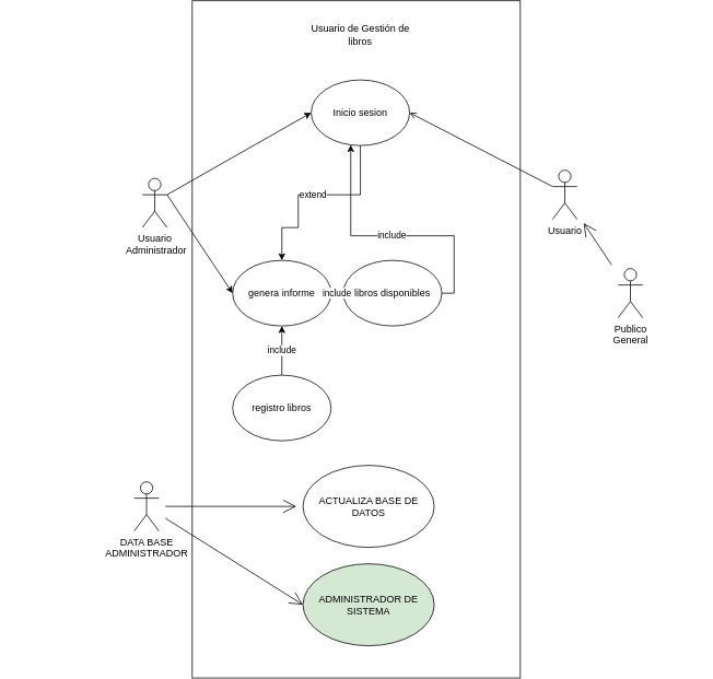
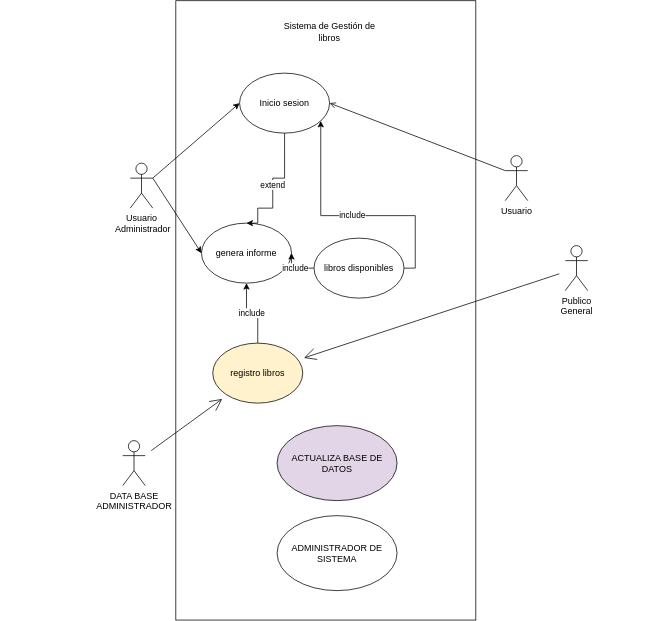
  <mxCell id="0" />
  <mxCell id="1" parent="0" />
  <mxCell id="2" value="Usuario&lt;br&gt;&amp;nbsp;Administrador" style="shape=umlActor;verticalLabelPosition=bottom;verticalAlign=top;html=1;outlineConnect=0;" parent="1" vertex="1"><mxGeometry x="173" y="210" width="30" height="60" as="geometry" /></mxCell>
  <mxCell id="3" value="" style="rounded=0;whiteSpace=wrap;html=1;rotation=90;" parent="1" vertex="1"><mxGeometry x="20.89" y="206.34" width="825.77" height="400" as="geometry" /></mxCell>
- <mxCell id="4" value="Inicio sesion" style="ellipse;whiteSpace=wrap;html=1;" parent="1" vertex="1"><mxGeometry x="378.77" y="90" width="120" height="80" as="geometry" /></mxCell>
- <mxCell id="5" value="registro libros" style="ellipse;whiteSpace=wrap;html=1;" parent="1" vertex="1"><mxGeometry x="283" y="450" width="120" height="80" as="geometry" /></mxCell>
+ <mxCell id="4" value="Inicio sesion" style="ellipse;whiteSpace=wrap;html=1;" parent="1" vertex="1"><mxGeometry x="318.77" y="90" width="120" height="80" as="geometry" /></mxCell>
+ <mxCell id="5" value="registro libros" style="ellipse;whiteSpace=wrap;html=1;fillColor=#fff2cc;" parent="1" vertex="1"><mxGeometry x="283" y="450" width="120" height="80" as="geometry" /></mxCell>
  <mxCell id="6" value="include" style="edgeStyle=orthogonalEdgeStyle;rounded=0;orthogonalLoop=1;jettySize=auto;html=1;" parent="1" source="7" target="4" edge="1"><mxGeometry relative="1" as="geometry"><Array as="points"><mxPoint x="553" y="280" /><mxPoint x="427" y="280" /></Array></mxGeometry></mxCell>
  <mxCell id="7" value="libros disponibles" style="ellipse;whiteSpace=wrap;html=1;" parent="1" vertex="1"><mxGeometry x="418" y="310" width="120" height="80" as="geometry" /></mxCell>
- <mxCell id="8" value="genera informe" style="ellipse;whiteSpace=wrap;html=1;" parent="1" vertex="1"><mxGeometry x="283" y="310" width="120" height="80" as="geometry" /></mxCell>
+ <mxCell id="8" value="genera informe" style="ellipse;whiteSpace=wrap;html=1;" parent="1" vertex="1"><mxGeometry x="268" y="290" width="120" height="80" as="geometry" /></mxCell>
  <mxCell id="9" value="Usuario" style="shape=umlActor;verticalLabelPosition=bottom;verticalAlign=top;html=1;outlineConnect=0;" parent="1" vertex="1"><mxGeometry x="673" y="200" width="30" height="60" as="geometry" /></mxCell>
  <mxCell id="10" value="" style="endArrow=classic;html=1;rounded=0;exitX=1;exitY=0.333;exitDx=0;exitDy=0;exitPerimeter=0;entryX=0;entryY=0.5;entryDx=0;entryDy=0;" parent="1" source="2" target="4" edge="1"><mxGeometry width="50" height="50" relative="1" as="geometry"><mxPoint x="203" y="260" as="sourcePoint" /><mxPoint x="253" y="210" as="targetPoint" /></mxGeometry></mxCell>
  <mxCell id="11" value="" style="endArrow=open;html=1;rounded=0;exitX=0;exitY=0.333;exitDx=0;exitDy=0;exitPerimeter=0;entryX=1;entryY=0.5;entryDx=0;entryDy=0;" parent="1" source="9" target="4" edge="1"><mxGeometry width="50" height="50" relative="1" as="geometry"><mxPoint x="193" y="230" as="sourcePoint" /><mxPoint x="453" y="210" as="targetPoint" /></mxGeometry></mxCell>
  <mxCell id="12" value="" style="endArrow=classic;html=1;rounded=0;exitX=1;exitY=0.333;exitDx=0;exitDy=0;exitPerimeter=0;entryX=0;entryY=0.5;entryDx=0;entryDy=0;" parent="1" source="2" target="8" edge="1"><mxGeometry width="50" height="50" relative="1" as="geometry"><mxPoint x="193" y="230" as="sourcePoint" /><mxPoint x="453" y="210" as="targetPoint" /></mxGeometry></mxCell>
  <mxCell id="13" value="include" style="edgeStyle=orthogonalEdgeStyle;rounded=0;orthogonalLoop=1;jettySize=auto;html=1;entryX=1;entryY=0.5;entryDx=0;entryDy=0;exitX=0;exitY=0.5;exitDx=0;exitDy=0;" parent="1" source="7" target="8" edge="1"><mxGeometry relative="1" as="geometry"><mxPoint x="513" y="320" as="sourcePoint" /><mxPoint x="513" y="250" as="targetPoint" /></mxGeometry></mxCell>
  <mxCell id="14" value="include" style="edgeStyle=orthogonalEdgeStyle;rounded=0;orthogonalLoop=1;jettySize=auto;html=1;entryX=0.5;entryY=1;entryDx=0;entryDy=0;exitX=0.5;exitY=0;exitDx=0;exitDy=0;" parent="1" source="5" target="8" edge="1"><mxGeometry relative="1" as="geometry"><mxPoint x="453" y="360" as="sourcePoint" /><mxPoint x="403" y="400" as="targetPoint" /></mxGeometry></mxCell>
  <mxCell id="15" value="extend" style="edgeStyle=orthogonalEdgeStyle;rounded=0;orthogonalLoop=1;jettySize=auto;html=1;entryX=0.5;entryY=0;entryDx=0;entryDy=0;exitX=0.5;exitY=1;exitDx=0;exitDy=0;" parent="1" source="4" target="8" edge="1"><mxGeometry relative="1" as="geometry"><mxPoint x="503" y="360" as="sourcePoint" /><mxPoint x="413" y="360" as="targetPoint" /><Array as="points"><mxPoint x="363" y="230" /><mxPoint x="363" y="270" /><mxPoint x="343" y="270" /></Array></mxGeometry></mxCell>
- <mxCell id="16" value="Usuario de Gestión de libros" style="text;html=1;strokeColor=none;fillColor=none;align=center;verticalAlign=middle;whiteSpace=wrap;rounded=0;" parent="1" vertex="1"><mxGeometry x="373.77" y="20" width="130" height="30" as="geometry" /></mxCell>
- <mxCell id="17" style="edgeStyle=none;curved=1;rounded=0;orthogonalLoop=1;jettySize=auto;html=1;endArrow=open;startSize=14;endSize=14;sourcePerimeterSpacing=8;targetPerimeterSpacing=8;" edge="1" parent="1" source="18" target="9"><mxGeometry relative="1" as="geometry" /></mxCell>
+ <mxCell id="16" value="Sistema de Gestión de libros" style="text;html=1;strokeColor=none;fillColor=none;align=center;verticalAlign=middle;whiteSpace=wrap;rounded=0;" parent="1" vertex="1"><mxGeometry x="373.77" y="20" width="130" height="30" as="geometry" /></mxCell>
+ <mxCell id="17" style="edgeStyle=none;curved=1;rounded=0;orthogonalLoop=1;jettySize=auto;html=1;endArrow=open;startSize=14;endSize=14;sourcePerimeterSpacing=8;targetPerimeterSpacing=8;" edge="1" parent="1" source="18" target="5"><mxGeometry relative="1" as="geometry" /></mxCell>
  <mxCell id="18" value="Publico&lt;br&gt;General" style="shape=umlActor;verticalLabelPosition=bottom;verticalAlign=top;html=1;outlineConnect=0;" vertex="1" parent="1"><mxGeometry x="753" y="320" width="30" height="60" as="geometry" /></mxCell>
- <mxCell id="19" style="edgeStyle=none;curved=1;rounded=0;orthogonalLoop=1;jettySize=auto;html=1;endArrow=open;startSize=14;endSize=14;sourcePerimeterSpacing=8;targetPerimeterSpacing=8;" edge="1" parent="1" source="21" target="22"><mxGeometry relative="1" as="geometry" /></mxCell>
- <mxCell id="20" style="edgeStyle=none;curved=1;rounded=0;orthogonalLoop=1;jettySize=auto;html=1;entryX=0;entryY=0.5;entryDx=0;entryDy=0;endArrow=open;startSize=14;endSize=14;sourcePerimeterSpacing=8;targetPerimeterSpacing=8;" edge="1" parent="1" source="21" target="23"><mxGeometry relative="1" as="geometry" /></mxCell>
+ <mxCell id="19" style="edgeStyle=none;curved=1;rounded=0;orthogonalLoop=1;jettySize=auto;html=1;endArrow=open;startSize=14;endSize=14;sourcePerimeterSpacing=8;targetPerimeterSpacing=8;" edge="1" parent="1" source="21" target="5"><mxGeometry relative="1" as="geometry" /></mxCell>
  <mxCell id="21" value="DATA BASE&lt;br&gt;ADMINISTRADOR" style="shape=umlActor;verticalLabelPosition=bottom;verticalAlign=top;html=1;outlineConnect=0;" vertex="1" parent="1"><mxGeometry x="163" y="580" width="30" height="60" as="geometry" /></mxCell>
- <mxCell id="22" value="ACTUALIZA BASE DE DATOS" style="ellipse;whiteSpace=wrap;html=1;hachureGap=4;" vertex="1" parent="1"><mxGeometry x="368.77" y="560" width="160" height="100" as="geometry" /></mxCell>
- <mxCell id="23" value="ADMINISTRADOR DE SISTEMA" style="ellipse;whiteSpace=wrap;html=1;hachureGap=4;fillColor=#d5e8d4;" vertex="1" parent="1"><mxGeometry x="368.77" y="680" width="160" height="100" as="geometry" /></mxCell>
+ <mxCell id="22" value="ACTUALIZA BASE DE DATOS" style="ellipse;whiteSpace=wrap;html=1;hachureGap=4;fillColor=#e1d5e7;" vertex="1" parent="1"><mxGeometry x="368.77" y="560" width="160" height="100" as="geometry" /></mxCell>
+ <mxCell id="23" value="ADMINISTRADOR DE SISTEMA" style="ellipse;whiteSpace=wrap;html=1;hachureGap=4;" vertex="1" parent="1"><mxGeometry x="368.77" y="680" width="160" height="100" as="geometry" /></mxCell>
